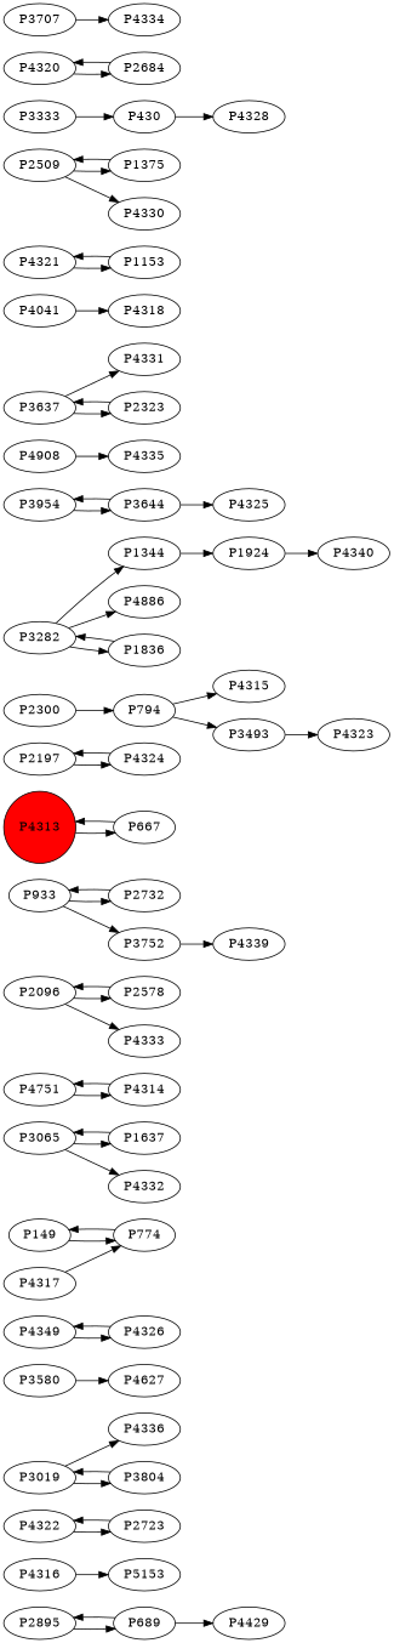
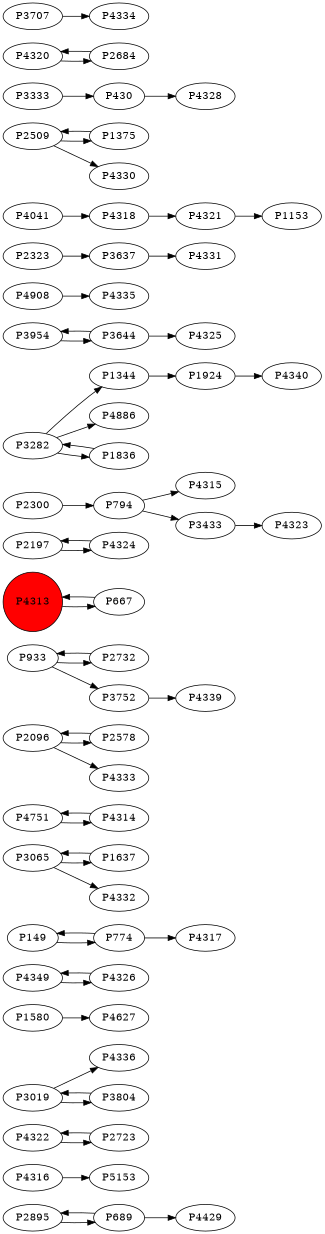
  digraph {
    rankdir=LR
    n1 [label=P2895]
    P689
    n3 [label=P4429]
    P4316
    P5153
    P4322
    P2723
    P3019
    P4336
    P3804
    n11 [label=P4627]
-   P3580
+   P3580 [label=P1580]
    P4349
    P4326
    P149
    P774
    P4317
    P3065
    P1637
    P4332
    P4751
    P4314
    P2096
    P2578
    P4333
    P933
    P2732
    P3752
    P4339
    P4313 [fillcolor=red shape=circle style=filled]
    P667
    P2197
    P4324
    P794
    P4315
-   P3433 [label=P3493]
+   P3433
    P4323
    P1924
    P4340
    P1344
    P3282
    P4886
    P1836
    P3954
    P3644
    P4325
    P4908
    P4335
    P2300
    P3637
    P4331
    n52 [label=P2323]
    P4041
    P4318
    P4321
    P1153
    P2509
    P1375
    P4330
    P430
    P4328
    P3333
    P4320
    P2684
    P3707
    P4334
    n1 -> P689
    P689 -> n1
    P689 -> n3
    P4316 -> P5153
    P4322 -> P2723
    P2723 -> P4322
    P3019 -> P4336
    P3019 -> P3804
    P3804 -> P3019
    P3580 -> n11
    P4349 -> P4326
    P4326 -> P4349
    P149 -> P774
    P774 -> P149
-   P4317 -> P774
+   P774 -> P4317
    P3065 -> P1637
    P3065 -> P4332
    P1637 -> P3065
    P4751 -> P4314
    P4314 -> P4751
    P2096 -> P2578
    P2096 -> P4333
    P2578 -> P2096
    P933 -> P2732
    P933 -> P3752
    P2732 -> P933
    P3752 -> P4339
    P4313 -> P667
    P667 -> P4313
    P2197 -> P4324
    P4324 -> P2197
    P794 -> P4315
    P794 -> P3433
    P3433 -> P4323
    P1924 -> P4340
    P1344 -> P1924
    P3282 -> P1344
    P3282 -> P4886
    P3282 -> P1836
    P1836 -> P3282
    P3954 -> P3644
    P3644 -> P3954
    P3644 -> P4325
    P4908 -> P4335
    P2300 -> P794
    P3637 -> P4331
-   P3637 -> n52
    n52 -> P3637
    P4041 -> P4318
    P4321 -> P1153
-   P1153 -> P4321
+   P4318 -> P4321
    P2509 -> P1375
    P2509 -> P4330
    P1375 -> P2509
    P430 -> P4328
    P3333 -> P430
    P4320 -> P2684
    P2684 -> P4320
    P3707 -> P4334
  }
